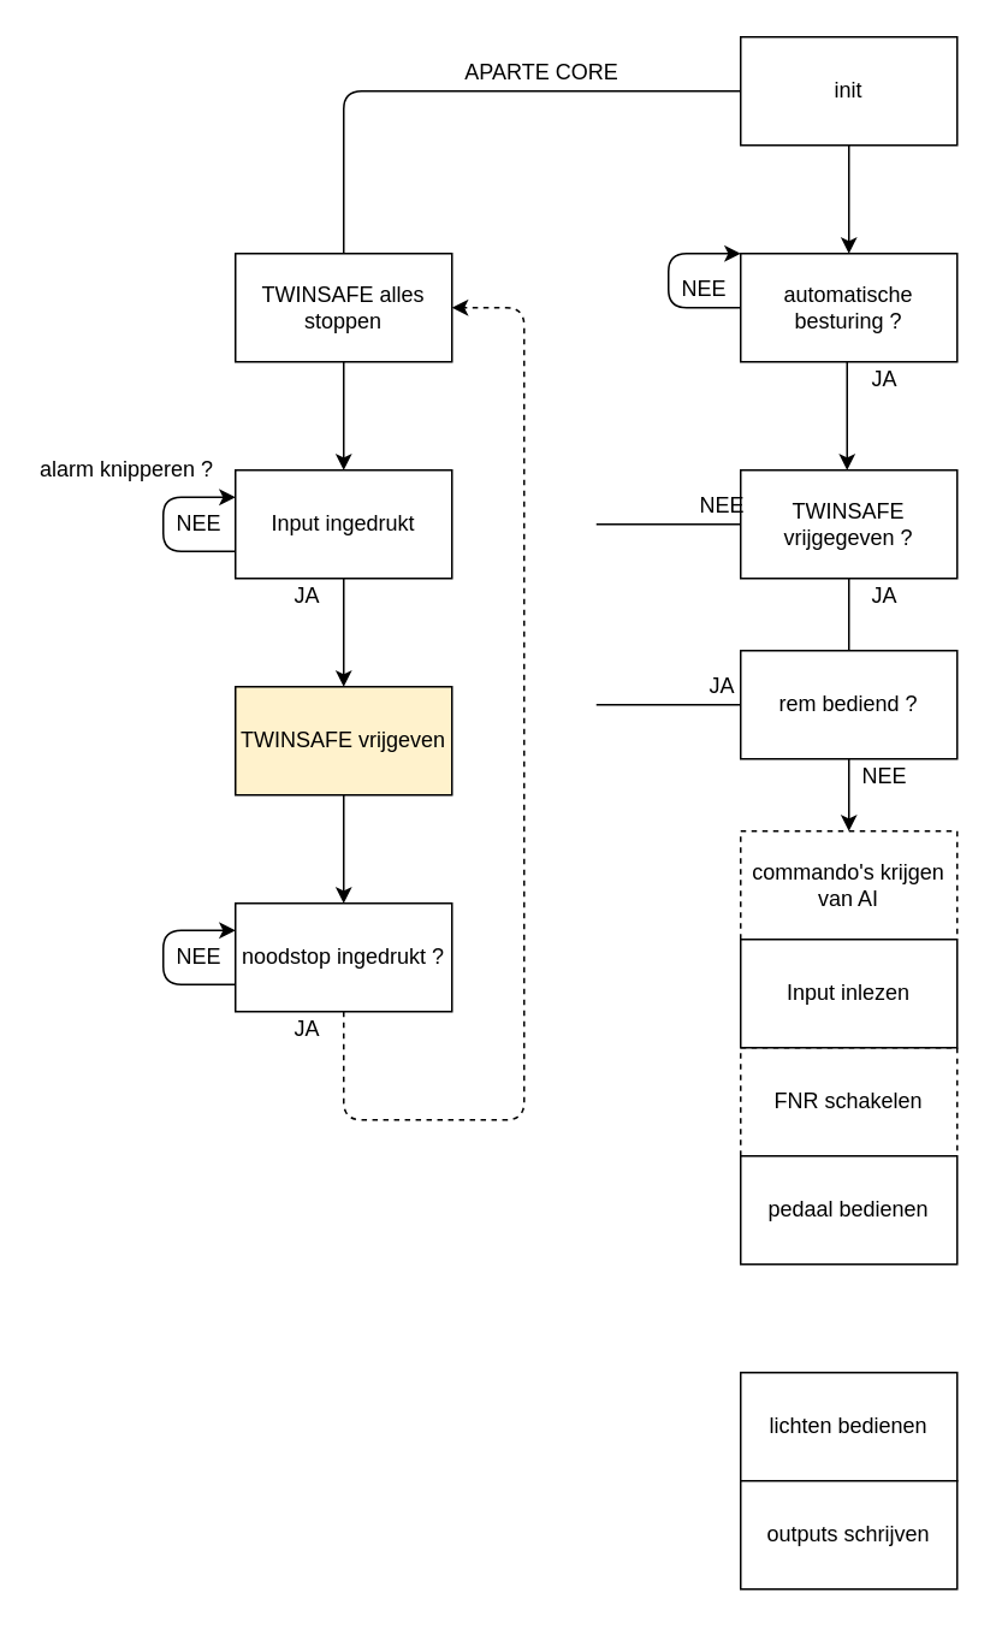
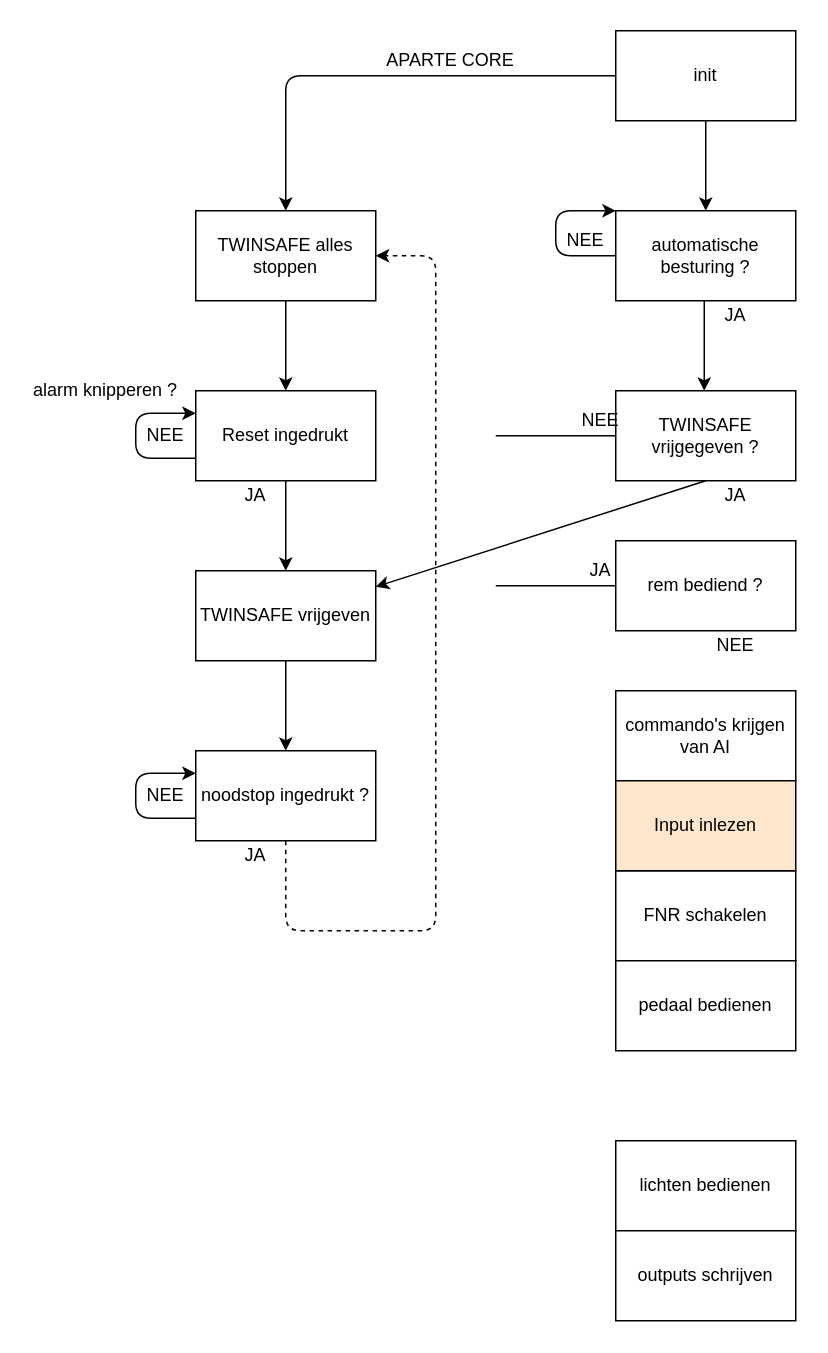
  <mxCell id="0" />
  <mxCell id="1" parent="0" />
  <mxCell id="2" value="init" style="rounded=0;whiteSpace=wrap;html=1;" vertex="1" parent="1"><mxGeometry x="410" y="20" width="120" height="60" as="geometry" /></mxCell>
  <mxCell id="3" value="" style="endArrow=classic;html=1;exitX=0.5;exitY=1;exitDx=0;exitDy=0;" edge="1" parent="1" source="2"><mxGeometry width="50" height="50" relative="1" as="geometry"><mxPoint x="650" y="370" as="sourcePoint" /><mxPoint x="470" y="140" as="targetPoint" /></mxGeometry></mxCell>
  <mxCell id="4" value="&lt;span&gt;TWINSAFE vrijgegeven ?&lt;/span&gt;" style="rounded=0;whiteSpace=wrap;html=1;" vertex="1" parent="1"><mxGeometry x="410" y="260" width="120" height="60" as="geometry" /></mxCell>
  <mxCell id="5" value="automatische besturing ?" style="rounded=0;whiteSpace=wrap;html=1;" vertex="1" parent="1"><mxGeometry x="410" y="140" width="120" height="60" as="geometry" /></mxCell>
- <mxCell id="6" value="FNR schakelen" style="rounded=0;whiteSpace=wrap;html=1;dashed=1;" vertex="1" parent="1"><mxGeometry x="410" y="580" width="120" height="60" as="geometry" /></mxCell>
- <mxCell id="7" value="TWINSAFE vrijgeven" style="rounded=0;whiteSpace=wrap;html=1;fillColor=#fff2cc;" vertex="1" parent="1"><mxGeometry x="130" y="380" width="120" height="60" as="geometry" /></mxCell>
- <mxCell id="8" value="Input ingedrukt" style="rounded=0;whiteSpace=wrap;html=1;" vertex="1" parent="1"><mxGeometry x="130" y="260" width="120" height="60" as="geometry" /></mxCell>
+ <mxCell id="6" value="FNR schakelen" style="rounded=0;whiteSpace=wrap;html=1;" vertex="1" parent="1"><mxGeometry x="410" y="580" width="120" height="60" as="geometry" /></mxCell>
+ <mxCell id="7" value="TWINSAFE vrijgeven" style="rounded=0;whiteSpace=wrap;html=1;" vertex="1" parent="1"><mxGeometry x="130" y="380" width="120" height="60" as="geometry" /></mxCell>
+ <mxCell id="8" value="Reset ingedrukt" style="rounded=0;whiteSpace=wrap;html=1;" vertex="1" parent="1"><mxGeometry x="130" y="260" width="120" height="60" as="geometry" /></mxCell>
  <mxCell id="9" value="noodstop ingedrukt ?" style="rounded=0;whiteSpace=wrap;html=1;" vertex="1" parent="1"><mxGeometry x="130" y="500" width="120" height="60" as="geometry" /></mxCell>
  <mxCell id="10" value="TWINSAFE alles stoppen" style="rounded=0;whiteSpace=wrap;html=1;" vertex="1" parent="1"><mxGeometry x="130" y="140" width="120" height="60" as="geometry" /></mxCell>
- <mxCell id="11" value="commando's krijgen van AI" style="rounded=0;whiteSpace=wrap;html=1;dashed=1;" vertex="1" parent="1"><mxGeometry x="410" y="460" width="120" height="60" as="geometry" /></mxCell>
- <mxCell id="12" value="" style="endArrow=none;html=1;exitX=0;exitY=0.5;exitDx=0;exitDy=0;entryX=0.5;entryY=0;entryDx=0;entryDy=0;" edge="1" parent="1" source="2" target="10"><mxGeometry width="50" height="50" relative="1" as="geometry"><mxPoint x="530" y="370" as="sourcePoint" /><mxPoint x="580" y="320" as="targetPoint" /><Array as="points"><mxPoint x="190" y="50" /></Array></mxGeometry></mxCell>
+ <mxCell id="11" value="commando's krijgen van AI" style="rounded=0;whiteSpace=wrap;html=1;" vertex="1" parent="1"><mxGeometry x="410" y="460" width="120" height="60" as="geometry" /></mxCell>
+ <mxCell id="12" value="" style="endArrow=classic;html=1;exitX=0;exitY=0.5;exitDx=0;exitDy=0;entryX=0.5;entryY=0;entryDx=0;entryDy=0;" edge="1" parent="1" source="2" target="10"><mxGeometry width="50" height="50" relative="1" as="geometry"><mxPoint x="530" y="370" as="sourcePoint" /><mxPoint x="580" y="320" as="targetPoint" /><Array as="points"><mxPoint x="190" y="50" /></Array></mxGeometry></mxCell>
  <mxCell id="13" value="" style="endArrow=classic;html=1;exitX=0.5;exitY=1;exitDx=0;exitDy=0;entryX=0.5;entryY=0;entryDx=0;entryDy=0;" edge="1" parent="1" source="10" target="8"><mxGeometry width="50" height="50" relative="1" as="geometry"><mxPoint x="490" y="370" as="sourcePoint" /><mxPoint x="190" y="240" as="targetPoint" /></mxGeometry></mxCell>
- <mxCell id="14" value="" style="endArrow=classic;html=1;exitX=0.5;exitY=1;exitDx=0;exitDy=0;entryX=0.5;entryY=0;entryDx=0;entryDy=0;" edge="1" parent="1" source="4" target="11"><mxGeometry width="50" height="50" relative="1" as="geometry"><mxPoint x="410" y="490" as="sourcePoint" /><mxPoint x="460" y="440" as="targetPoint" /></mxGeometry></mxCell>
+ <mxCell id="14" value="" style="endArrow=classic;html=1;exitX=0.5;exitY=1;exitDx=0;exitDy=0;" edge="1" parent="1" source="4" target="7"><mxGeometry width="50" height="50" relative="1" as="geometry"><mxPoint x="410" y="490" as="sourcePoint" /><mxPoint x="460" y="440" as="targetPoint" /></mxGeometry></mxCell>
  <mxCell id="15" value="JA" style="text;html=1;strokeColor=none;fillColor=none;align=center;verticalAlign=middle;whiteSpace=wrap;rounded=0;" vertex="1" parent="1"><mxGeometry x="470" y="320" width="40" height="20" as="geometry" /></mxCell>
  <mxCell id="16" value="NEE" style="text;html=1;strokeColor=none;fillColor=none;align=center;verticalAlign=middle;whiteSpace=wrap;rounded=0;" vertex="1" parent="1"><mxGeometry x="370" y="150" width="40" height="20" as="geometry" /></mxCell>
  <mxCell id="17" value="JA" style="text;html=1;strokeColor=none;fillColor=none;align=center;verticalAlign=middle;whiteSpace=wrap;rounded=0;" vertex="1" parent="1"><mxGeometry x="470" y="200" width="40" height="20" as="geometry" /></mxCell>
  <mxCell id="18" value="" style="endArrow=classic;html=1;exitX=0;exitY=0.75;exitDx=0;exitDy=0;entryX=0;entryY=0.25;entryDx=0;entryDy=0;" edge="1" parent="1" source="9" target="9"><mxGeometry width="50" height="50" relative="1" as="geometry"><mxPoint x="370" y="370" as="sourcePoint" /><mxPoint x="420" y="320" as="targetPoint" /><Array as="points"><mxPoint x="90" y="545" /><mxPoint x="90" y="515" /></Array></mxGeometry></mxCell>
  <mxCell id="19" value="NEE" style="text;html=1;strokeColor=none;fillColor=none;align=center;verticalAlign=middle;whiteSpace=wrap;rounded=0;" vertex="1" parent="1"><mxGeometry x="90" y="520" width="40" height="20" as="geometry" /></mxCell>
  <mxCell id="20" value="" style="endArrow=classic;html=1;exitX=0.5;exitY=1;exitDx=0;exitDy=0;entryX=1;entryY=0.5;entryDx=0;entryDy=0;dashed=1;" edge="1" parent="1" source="9" target="10"><mxGeometry width="50" height="50" relative="1" as="geometry"><mxPoint x="140" y="560" as="sourcePoint" /><mxPoint y="300" as="targetPoint" x="10" /><Array as="points"><mxPoint x="190" y="620" /><mxPoint x="290" y="620" /><mxPoint x="290" y="170" /></Array></mxGeometry></mxCell>
  <mxCell id="21" value="JA" style="text;html=1;strokeColor=none;fillColor=none;align=center;verticalAlign=middle;whiteSpace=wrap;rounded=0;" vertex="1" parent="1"><mxGeometry x="150" y="560" width="40" height="20" as="geometry" /></mxCell>
  <mxCell id="22" value="" style="endArrow=classic;html=1;exitX=0;exitY=0.75;exitDx=0;exitDy=0;entryX=0;entryY=0.25;entryDx=0;entryDy=0;" edge="1" parent="1"><mxGeometry width="50" height="50" relative="1" as="geometry"><mxPoint x="130" y="305" as="sourcePoint" /><mxPoint x="130" y="275" as="targetPoint" /><Array as="points"><mxPoint x="90" y="305" /><mxPoint x="90" y="275" /></Array></mxGeometry></mxCell>
  <mxCell id="23" value="NEE" style="text;html=1;strokeColor=none;fillColor=none;align=center;verticalAlign=middle;whiteSpace=wrap;rounded=0;" vertex="1" parent="1"><mxGeometry x="90" y="280" width="40" height="20" as="geometry" /></mxCell>
  <mxCell id="24" value="" style="endArrow=classic;html=1;entryX=0.5;entryY=0;entryDx=0;entryDy=0;exitX=0.5;exitY=1;exitDx=0;exitDy=0;" edge="1" parent="1"><mxGeometry width="50" height="50" relative="1" as="geometry"><mxPoint x="190" y="320" as="sourcePoint" /><mxPoint x="190" y="380" as="targetPoint" /></mxGeometry></mxCell>
  <mxCell id="25" value="" style="endArrow=classic;html=1;entryX=0.5;entryY=0;entryDx=0;entryDy=0;exitX=0.5;exitY=1;exitDx=0;exitDy=0;" edge="1" parent="1"><mxGeometry width="50" height="50" relative="1" as="geometry"><mxPoint x="190" y="440" as="sourcePoint" /><mxPoint x="190" y="500" as="targetPoint" /></mxGeometry></mxCell>
  <mxCell id="26" value="JA" style="text;html=1;strokeColor=none;fillColor=none;align=center;verticalAlign=middle;whiteSpace=wrap;rounded=0;" vertex="1" parent="1"><mxGeometry x="150" y="320" width="40" height="20" as="geometry" /></mxCell>
  <mxCell id="27" value="APARTE CORE" style="text;html=1;strokeColor=none;fillColor=none;align=center;verticalAlign=middle;whiteSpace=wrap;rounded=0;" vertex="1" parent="1"><mxGeometry x="250" y="30" width="100" height="20" as="geometry" /></mxCell>
  <mxCell id="28" value="" style="endArrow=classic;html=1;exitX=0.5;exitY=1;exitDx=0;exitDy=0;" edge="1" parent="1"><mxGeometry width="50" height="50" relative="1" as="geometry"><mxPoint x="469" y="200" as="sourcePoint" /><mxPoint x="469" y="260" as="targetPoint" /></mxGeometry></mxCell>
  <mxCell id="29" value="pedaal bedienen" style="rounded=0;whiteSpace=wrap;html=1;" vertex="1" parent="1"><mxGeometry x="410" y="640" width="120" height="60" as="geometry" /></mxCell>
  <mxCell id="30" value="rem bediend ?" style="rounded=0;whiteSpace=wrap;html=1;" vertex="1" parent="1"><mxGeometry x="410" y="360" width="120" height="60" as="geometry" /></mxCell>
  <mxCell id="31" value="NEE" style="text;html=1;strokeColor=none;fillColor=none;align=center;verticalAlign=middle;whiteSpace=wrap;rounded=0;" vertex="1" parent="1"><mxGeometry x="470" y="420" width="40" height="20" as="geometry" /></mxCell>
  <mxCell id="32" value="JA" style="text;html=1;strokeColor=none;fillColor=none;align=center;verticalAlign=middle;whiteSpace=wrap;rounded=0;" vertex="1" parent="1"><mxGeometry x="380" y="370" width="40" height="20" as="geometry" /></mxCell>
  <mxCell id="33" value="NEE" style="text;html=1;strokeColor=none;fillColor=none;align=center;verticalAlign=middle;whiteSpace=wrap;rounded=0;" vertex="1" parent="1"><mxGeometry x="380" y="270" width="40" height="20" as="geometry" /></mxCell>
  <mxCell id="34" value="lichten bedienen" style="rounded=0;whiteSpace=wrap;html=1;" vertex="1" parent="1"><mxGeometry x="410" y="760" width="120" height="60" as="geometry" /></mxCell>
- <mxCell id="35" value="Input inlezen" style="rounded=0;whiteSpace=wrap;html=1;" vertex="1" parent="1"><mxGeometry x="410" y="520" width="120" height="60" as="geometry" /></mxCell>
+ <mxCell id="35" value="Input inlezen" style="rounded=0;whiteSpace=wrap;html=1;fillColor=#ffe6cc;" vertex="1" parent="1"><mxGeometry x="410" y="520" width="120" height="60" as="geometry" /></mxCell>
  <mxCell id="36" value="outputs schrijven" style="rounded=0;whiteSpace=wrap;html=1;" vertex="1" parent="1"><mxGeometry x="410" y="820" width="120" height="60" as="geometry" /></mxCell>
  <mxCell id="37" value="" style="endArrow=none;html=1;" edge="1" parent="1" source="30"><mxGeometry width="50" height="50" relative="1" as="geometry"><mxPoint x="410" y="470" as="sourcePoint" /><mxPoint x="460" y="420" as="targetPoint" /></mxGeometry></mxCell>
  <mxCell id="38" value="" style="endArrow=none;html=1;exitX=0;exitY=0.5;exitDx=0;exitDy=0;" edge="1" parent="1" source="30"><mxGeometry width="50" height="50" relative="1" as="geometry"><mxPoint x="410" y="470" as="sourcePoint" /><mxPoint x="330" y="390" as="targetPoint" /></mxGeometry></mxCell>
  <mxCell id="39" value="" style="endArrow=none;html=1;exitX=0;exitY=0.5;exitDx=0;exitDy=0;" edge="1" parent="1" source="4"><mxGeometry width="50" height="50" relative="1" as="geometry"><mxPoint x="410" y="470" as="sourcePoint" /><mxPoint x="330" y="290" as="targetPoint" /></mxGeometry></mxCell>
  <mxCell id="40" value="" style="endArrow=classic;html=1;exitX=0;exitY=0.5;exitDx=0;exitDy=0;entryX=0;entryY=0;entryDx=0;entryDy=0;" edge="1" parent="1" source="5" target="5"><mxGeometry width="50" height="50" relative="1" as="geometry"><mxPoint x="410" y="170" as="sourcePoint" /><mxPoint x="370" y="140" as="targetPoint" /><Array as="points"><mxPoint x="370" y="170" /><mxPoint x="370" y="140" /></Array></mxGeometry></mxCell>
  <mxCell id="41" value="alarm knipperen ?" style="text;html=1;strokeColor=none;fillColor=none;align=center;verticalAlign=middle;whiteSpace=wrap;rounded=0;" vertex="1" parent="1"><mxGeometry x="20" y="250" width="100" height="20" as="geometry" /></mxCell>
